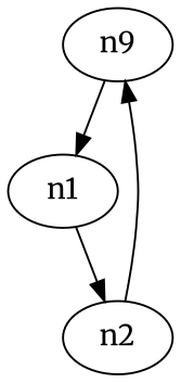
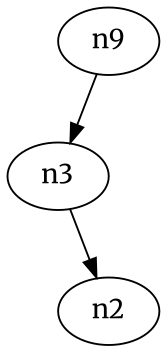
  digraph {
    fontname=Merriweather
    node [color=black fontname=Merriweather]
    edge [fontname=Merriweather]
    n3 [label=n9]
    n2
-   n1
+   n1 [label=n3]
    n3 -> n1
-   n2 -> n3
    n1 -> n2
  }
